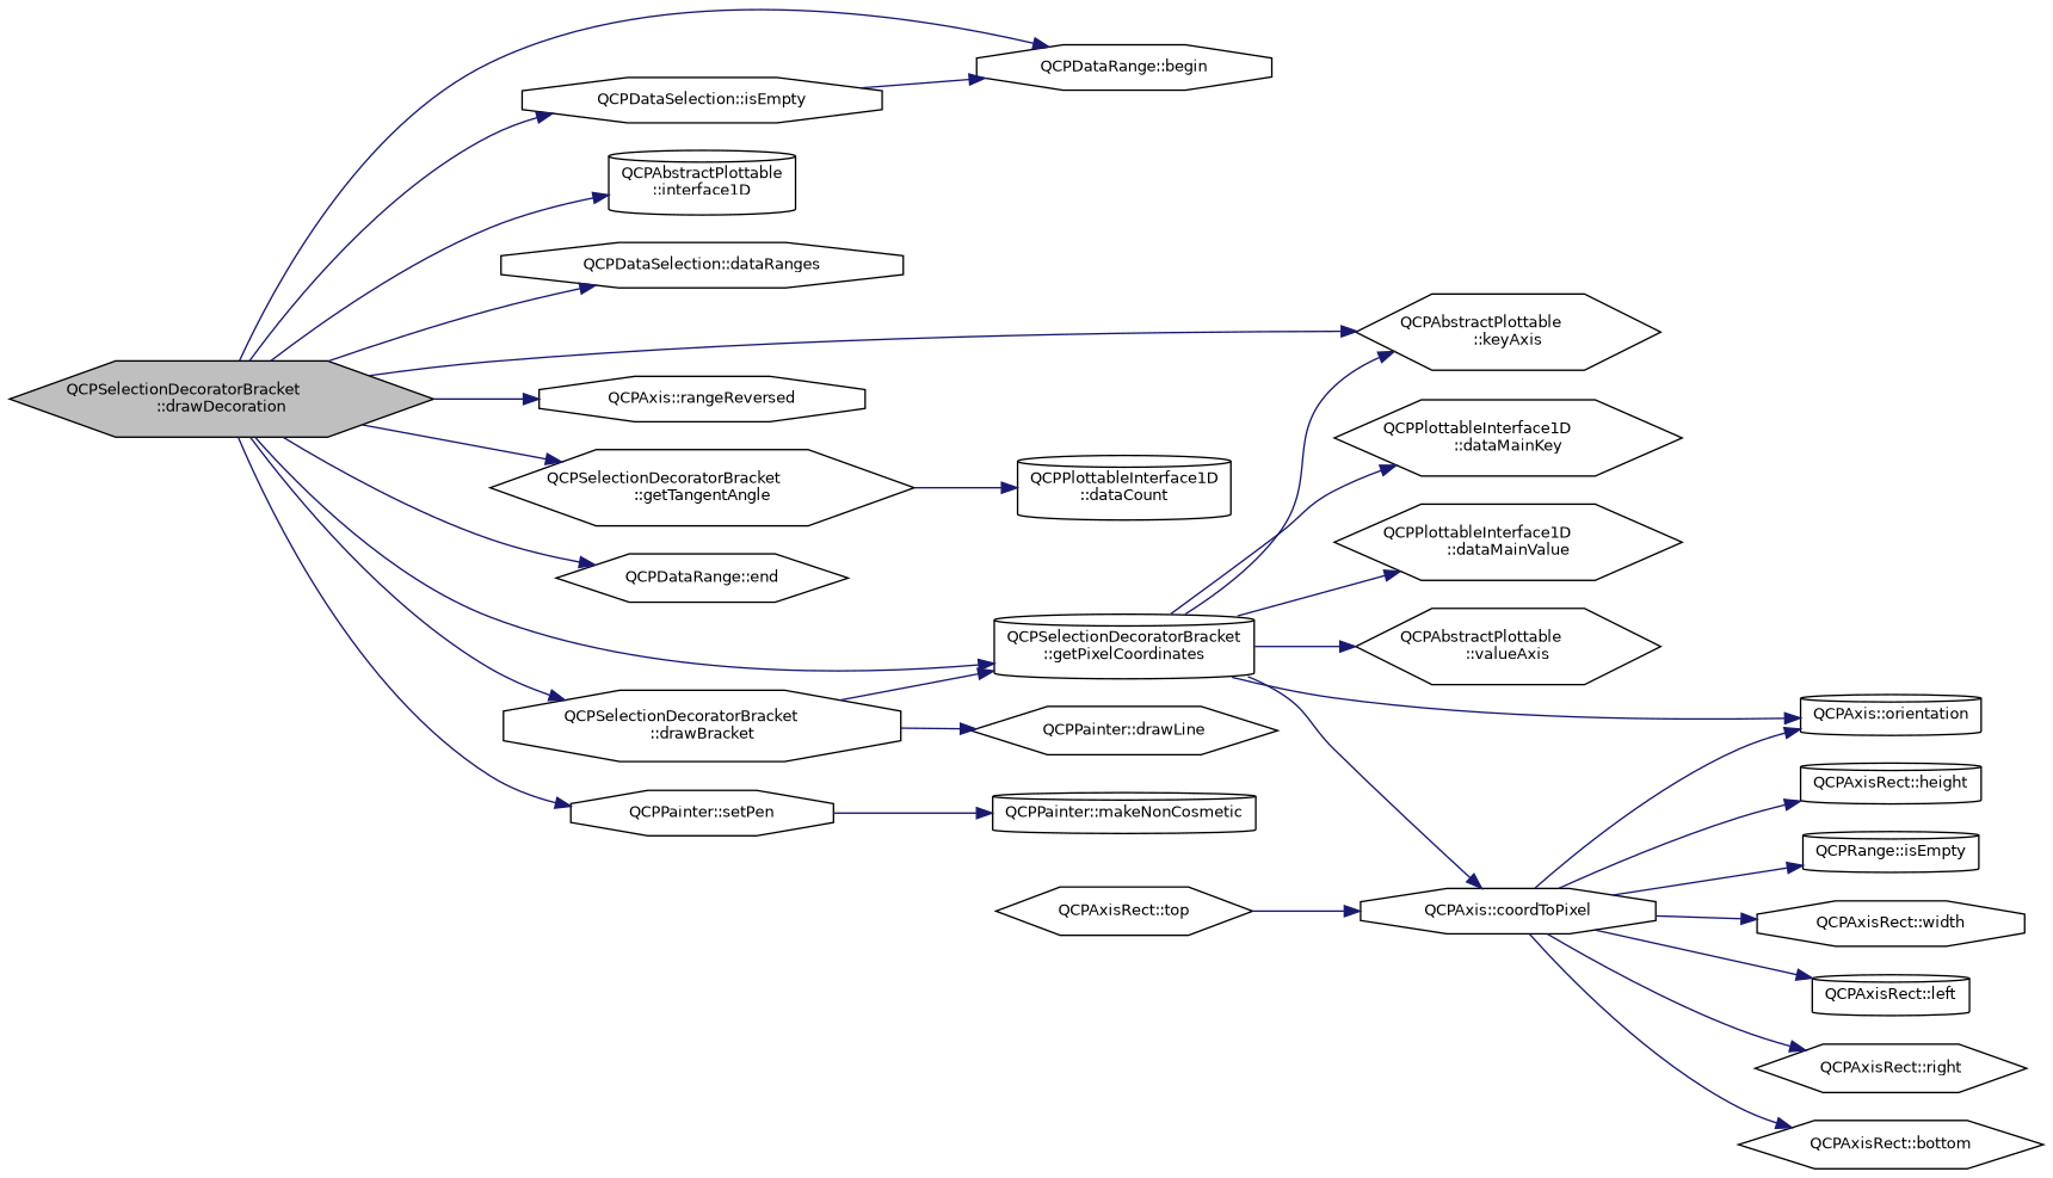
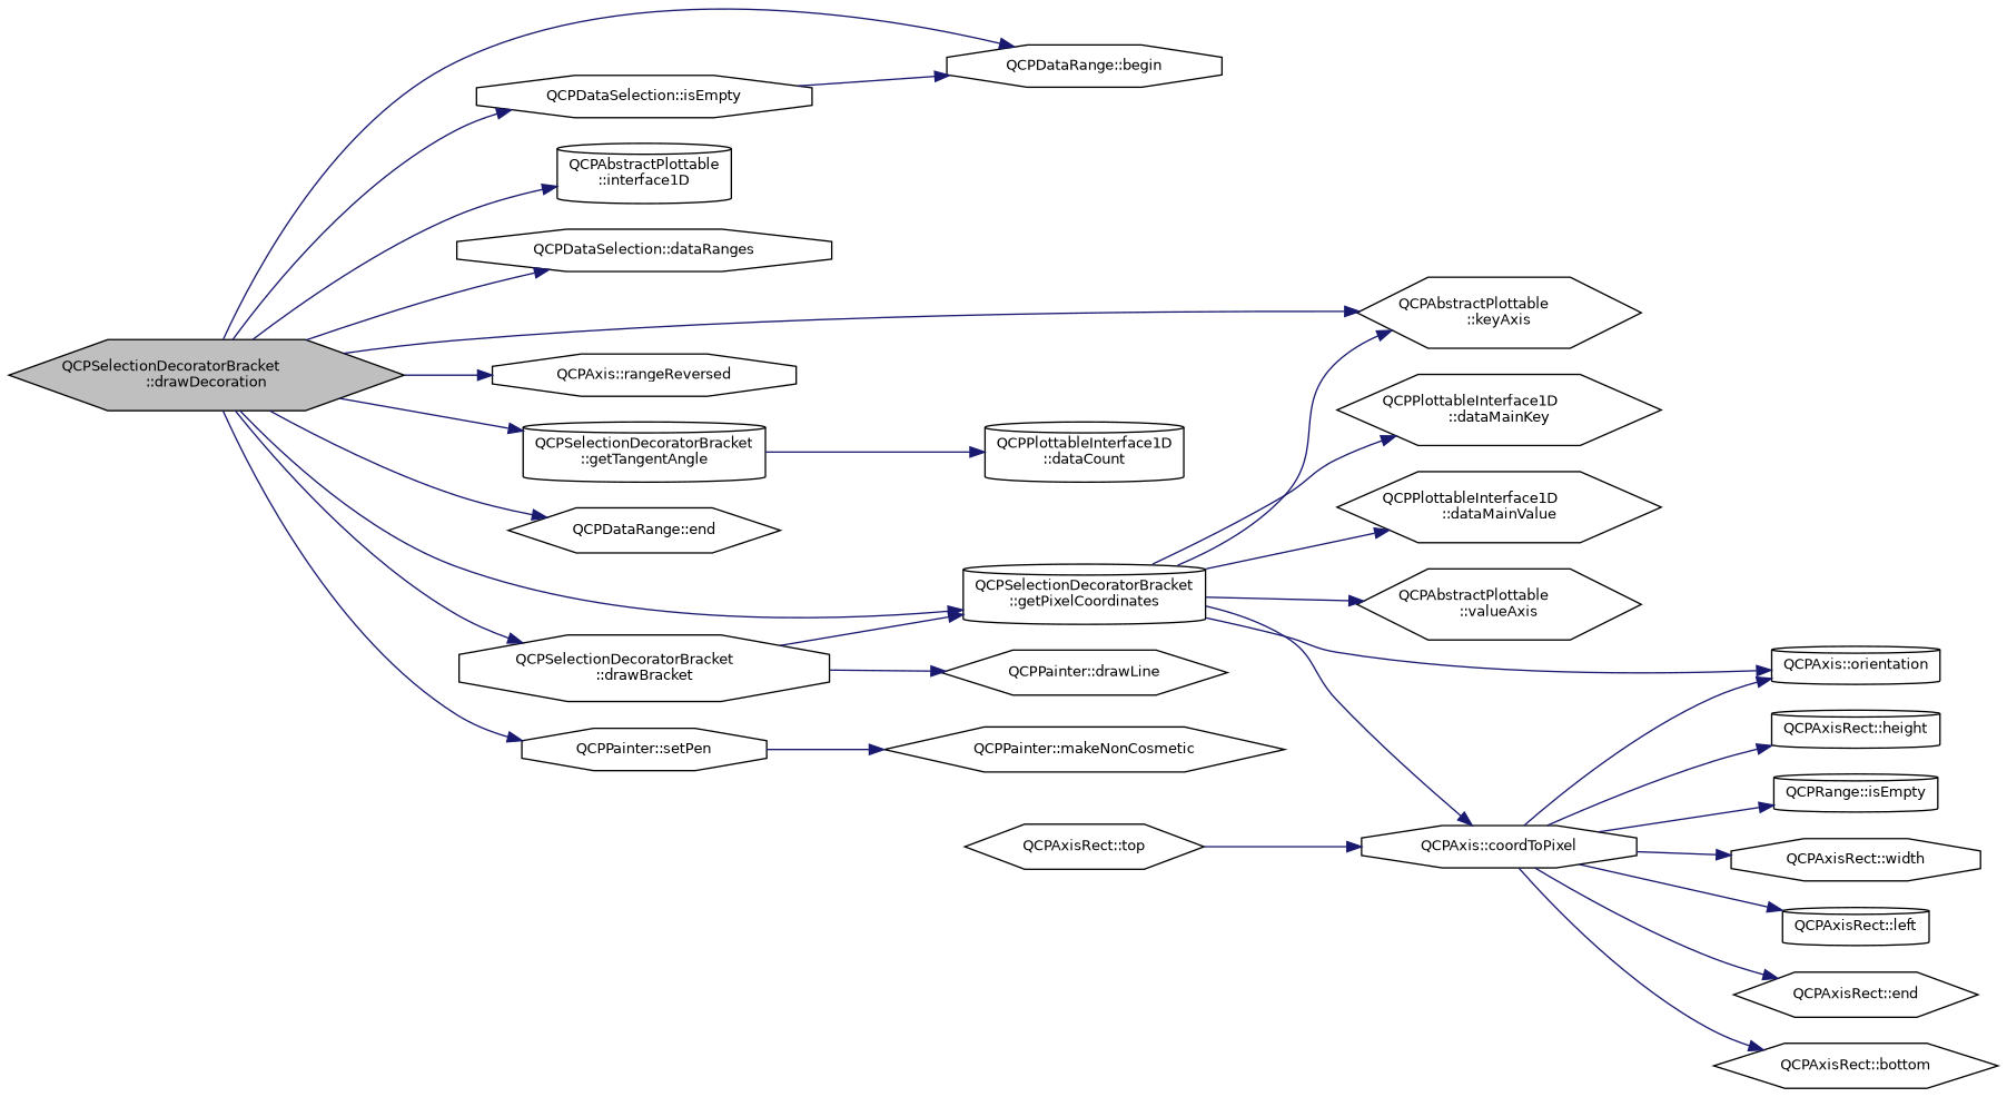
  digraph {
    rankdir=LR
    node [color=black fillcolor=white fontname=Helvetica fontsize=10 shape=hexagon style=filled]
    edge [color=midnightblue fontname=Helvetica fontsize=10 labelfontname=Helvetica labelfontsize=10 style=solid]
    n1 [fillcolor=grey75 fontcolor=black height=0.2 label="QCPSelectionDecoratorBracket\l::drawDecoration" width=0.4]
    n2 [height=0.2 label="QCPDataSelection::isEmpty" shape=octagon width=0.4]
    n3 [height=0.2 label="QCPDataRange::begin" shape=octagon width=0.4]
    n4 [height=0.2 label="QCPAbstractPlottable\l::interface1D" shape=cylinder width=0.4]
    n5 [height=0.2 label="QCPDataSelection::dataRanges" shape=octagon width=0.4]
    n6 [height=0.2 label="QCPAbstractPlottable\l::keyAxis" width=0.4]
    n7 [height=0.2 label="QCPAxis::rangeReversed" shape=octagon width=0.4]
    n8 [height=0.2 label="QCPSelectionDecoratorBracket\l::getPixelCoordinates" shape=cylinder width=0.4]
    n9 [height=0.2 label="QCPDataRange::end" width=0.4]
-   n10 [height=0.2 label="QCPSelectionDecoratorBracket\l::getTangentAngle" width=0.4]
+   n10 [height=0.2 label="QCPSelectionDecoratorBracket\l::getTangentAngle" shape=cylinder width=0.4]
    n11 [height=0.2 label="QCPPainter::setPen" shape=octagon width=0.4]
    n12 [height=0.2 label="QCPSelectionDecoratorBracket\l::drawBracket" shape=octagon width=0.4]
    n13 [height=0.2 label="QCPAbstractPlottable\l::valueAxis" width=0.4]
    n14 [height=0.2 label="QCPAxis::orientation" shape=cylinder width=0.4]
    n15 [height=0.2 label="QCPAxis::coordToPixel" shape=octagon width=0.4]
    n16 [height=0.2 label="QCPPlottableInterface1D\l::dataMainKey" width=0.4]
    n17 [height=0.2 label="QCPPlottableInterface1D\l::dataMainValue" width=0.4]
    n18 [height=0.2 label="QCPPlottableInterface1D\l::dataCount" shape=cylinder width=0.4]
-   n19 [height=0.2 label="QCPPainter::makeNonCosmetic" shape=cylinder width=0.4]
+   n19 [height=0.2 label="QCPPainter::makeNonCosmetic" width=0.4]
    n20 [height=0.2 label="QCPPainter::drawLine" width=0.4]
    n21 [height=0.2 label="QCPRange::isEmpty" shape=cylinder width=0.4]
    n22 [height=0.2 label="QCPAxisRect::width" shape=octagon width=0.4]
    n23 [height=0.2 label="QCPAxisRect::left" shape=cylinder width=0.4]
-   n24 [height=0.2 label="QCPAxisRect::right" width=0.4]
+   n24 [height=0.2 label="QCPAxisRect::end" width=0.4]
    n25 [height=0.2 label="QCPAxisRect::bottom" width=0.4]
    n26 [height=0.2 label="QCPAxisRect::height" shape=cylinder width=0.4]
    n27 [height=0.2 label="QCPAxisRect::top" width=0.4]
    n1 -> n2
    n1 -> n3
    n1 -> n4
    n1 -> n5
    n1 -> n6
    n1 -> n7
    n1 -> n8
    n1 -> n9
    n1 -> n10
    n1 -> n11
    n1 -> n12
    n2 -> n3
    n8 -> n6
    n8 -> n13
    n8 -> n14
    n8 -> n15
    n8 -> n16
    n8 -> n17
    n10 -> n18
    n11 -> n19
    n12 -> n8
    n12 -> n20
    n15 -> n14
    n15 -> n21
    n15 -> n22
    n15 -> n23
    n15 -> n24
    n15 -> n25
    n15 -> n26
    n27 -> n15
  }
